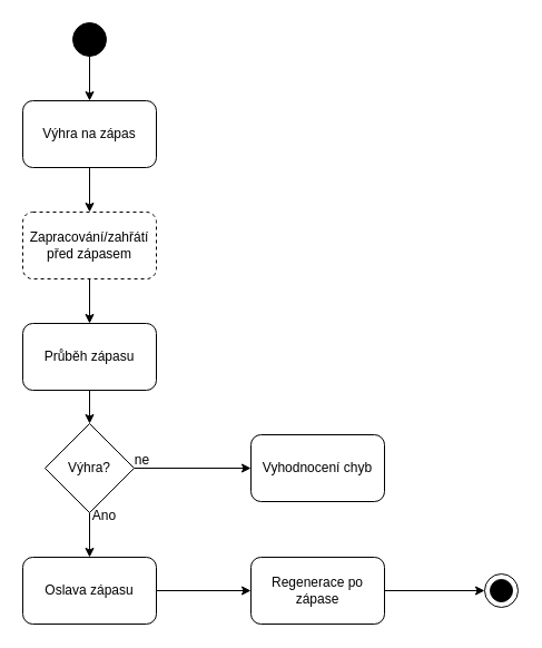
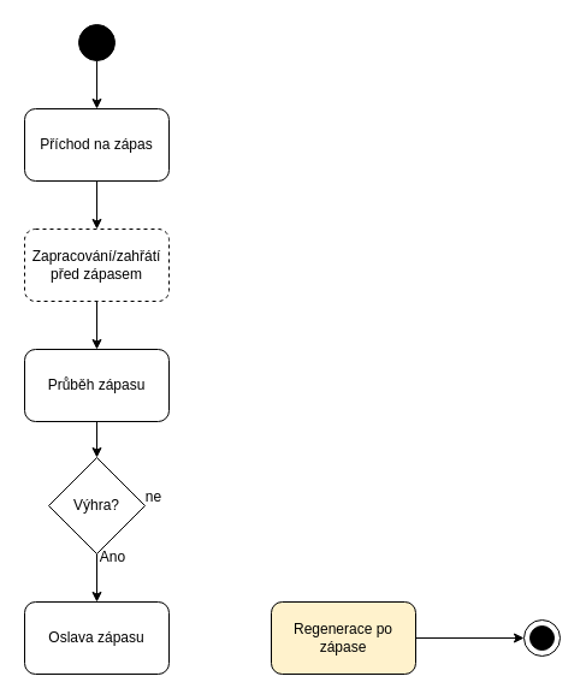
  <mxCell id="0" />
  <mxCell id="1" parent="0" />
  <mxCell id="2" style="edgeStyle=orthogonalEdgeStyle;rounded=0;orthogonalLoop=1;jettySize=auto;html=1;exitX=0.5;exitY=1;exitDx=0;exitDy=0;entryX=0.5;entryY=0;entryDx=0;entryDy=0;" edge="1" parent="1" source="3" target="10"><mxGeometry relative="1" as="geometry" /></mxCell>
  <mxCell id="3" value="" style="ellipse;whiteSpace=wrap;html=1;aspect=fixed;fillColor=#000000;" vertex="1" parent="1"><mxGeometry x="65" y="20" width="30" height="30" as="geometry" /></mxCell>
  <mxCell id="4" value="" style="ellipse;whiteSpace=wrap;html=1;aspect=fixed;" vertex="1" parent="1"><mxGeometry x="435" y="515" width="30" height="30" as="geometry" /></mxCell>
  <mxCell id="5" style="edgeStyle=orthogonalEdgeStyle;rounded=0;orthogonalLoop=1;jettySize=auto;html=1;exitX=0.5;exitY=1;exitDx=0;exitDy=0;entryX=0.5;entryY=0;entryDx=0;entryDy=0;" edge="1" parent="1" source="6" target="13"><mxGeometry relative="1" as="geometry" /></mxCell>
  <mxCell id="6" value="Průběh zápasu" style="rounded=1;whiteSpace=wrap;html=1;" vertex="1" parent="1"><mxGeometry x="20" y="290" width="120" height="60" as="geometry" /></mxCell>
  <mxCell id="7" style="edgeStyle=orthogonalEdgeStyle;rounded=0;orthogonalLoop=1;jettySize=auto;html=1;exitX=0.5;exitY=1;exitDx=0;exitDy=0;entryX=0.5;entryY=0;entryDx=0;entryDy=0;" edge="1" parent="1" source="8" target="6"><mxGeometry relative="1" as="geometry" /></mxCell>
  <mxCell id="8" value="Zapracování/zahřátí&lt;div&gt;před zápasem&lt;/div&gt;" style="rounded=1;whiteSpace=wrap;html=1;dashed=1;" vertex="1" parent="1"><mxGeometry x="20" y="190" width="120" height="60" as="geometry" /></mxCell>
  <mxCell id="9" style="edgeStyle=orthogonalEdgeStyle;rounded=0;orthogonalLoop=1;jettySize=auto;html=1;exitX=0.5;exitY=1;exitDx=0;exitDy=0;" edge="1" parent="1" source="10" target="8"><mxGeometry relative="1" as="geometry" /></mxCell>
- <mxCell id="10" value="Výhra na zápas" style="rounded=1;whiteSpace=wrap;html=1;" vertex="1" parent="1"><mxGeometry x="20" y="90" width="120" height="60" as="geometry" /></mxCell>
+ <mxCell id="10" value="Příchod na zápas" style="rounded=1;whiteSpace=wrap;html=1;" vertex="1" parent="1"><mxGeometry x="20" y="90" width="120" height="60" as="geometry" /></mxCell>
  <mxCell id="11" style="edgeStyle=orthogonalEdgeStyle;rounded=0;orthogonalLoop=1;jettySize=auto;html=1;exitX=0.5;exitY=1;exitDx=0;exitDy=0;entryX=0.5;entryY=0;entryDx=0;entryDy=0;" edge="1" parent="1" source="13" target="17"><mxGeometry relative="1" as="geometry" /></mxCell>
- <mxCell id="12" style="edgeStyle=orthogonalEdgeStyle;rounded=0;orthogonalLoop=1;jettySize=auto;html=1;exitX=1;exitY=0.5;exitDx=0;exitDy=0;" edge="1" parent="1" source="13" target="18"><mxGeometry relative="1" as="geometry" /></mxCell>
  <mxCell id="13" value="Výhra?" style="rhombus;whiteSpace=wrap;html=1;" vertex="1" parent="1"><mxGeometry x="40" y="380" width="80" height="80" as="geometry" /></mxCell>
  <mxCell id="14" style="edgeStyle=orthogonalEdgeStyle;rounded=0;orthogonalLoop=1;jettySize=auto;html=1;exitX=1;exitY=0.5;exitDx=0;exitDy=0;entryX=0;entryY=0.5;entryDx=0;entryDy=0;" edge="1" parent="1" source="15" target="4"><mxGeometry relative="1" as="geometry" /></mxCell>
- <mxCell id="15" value="Regenerace po zápase" style="rounded=1;whiteSpace=wrap;html=1;" vertex="1" parent="1"><mxGeometry x="225" y="500" width="120" height="60" as="geometry" /></mxCell>
- <mxCell id="16" style="edgeStyle=orthogonalEdgeStyle;rounded=0;orthogonalLoop=1;jettySize=auto;html=1;exitX=1;exitY=0.5;exitDx=0;exitDy=0;entryX=0;entryY=0.5;entryDx=0;entryDy=0;" edge="1" parent="1" source="17" target="15"><mxGeometry relative="1" as="geometry" /></mxCell>
+ <mxCell id="15" value="Regenerace po zápase" style="rounded=1;whiteSpace=wrap;html=1;fillColor=#fff2cc;" vertex="1" parent="1"><mxGeometry x="225" y="500" width="120" height="60" as="geometry" /></mxCell>
  <mxCell id="17" value="Oslava zápasu" style="rounded=1;whiteSpace=wrap;html=1;" vertex="1" parent="1"><mxGeometry x="20" y="500" width="120" height="60" as="geometry" /></mxCell>
- <mxCell id="18" value="Vyhodnocení chyb" style="rounded=1;whiteSpace=wrap;html=1;" vertex="1" parent="1"><mxGeometry x="225" y="390" width="120" height="60" as="geometry" /></mxCell>
  <mxCell id="19" value="" style="ellipse;whiteSpace=wrap;html=1;aspect=fixed;fillColor=#000000;" vertex="1" parent="1"><mxGeometry x="440" y="520" width="20" height="20" as="geometry" /></mxCell>
  <mxCell id="20" value="ne" style="text;html=1;align=center;verticalAlign=middle;resizable=0;points=[];autosize=1;strokeColor=none;fillColor=none;" vertex="1" parent="1"><mxGeometry x="107" y="398" width="40" height="30" as="geometry" /></mxCell>
  <mxCell id="21" value="Ano" style="text;html=1;align=center;verticalAlign=middle;resizable=0;points=[];autosize=1;strokeColor=none;fillColor=none;" vertex="1" parent="1"><mxGeometry x="73" y="448" width="40" height="30" as="geometry" /></mxCell>
